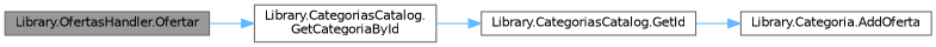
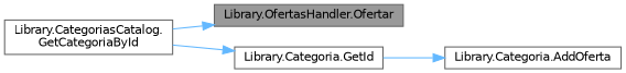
  digraph {
    rankdir=LR
    node [color=grey40 fillcolor=white fontname=Helvetica fontsize=10 shape=box style=filled]
    edge [color=steelblue1 fontname=Helvetica fontsize=10 labelfontname=Helvetica labelfontsize=10 style=solid]
    n1 [color=gray40 fillcolor=grey60 fontcolor=black height=0.2 label="Library.OfertasHandler.Ofertar" width=0.4]
    n2 [height=0.2 label="Library.CategoriasCatalog.\lGetCategoriaById" width=0.4]
    n3 [height=0.2 label="Library.Categoria.AddOferta" width=0.4]
-   n4 [height=0.2 label="Library.CategoriasCatalog.GetId" width=0.4]
-   n1 -> n2
+   n4 [height=0.2 label="Library.Categoria.GetId" width=0.4]
+   n2 -> n1
    n2 -> n4
    n4 -> n3
  }
